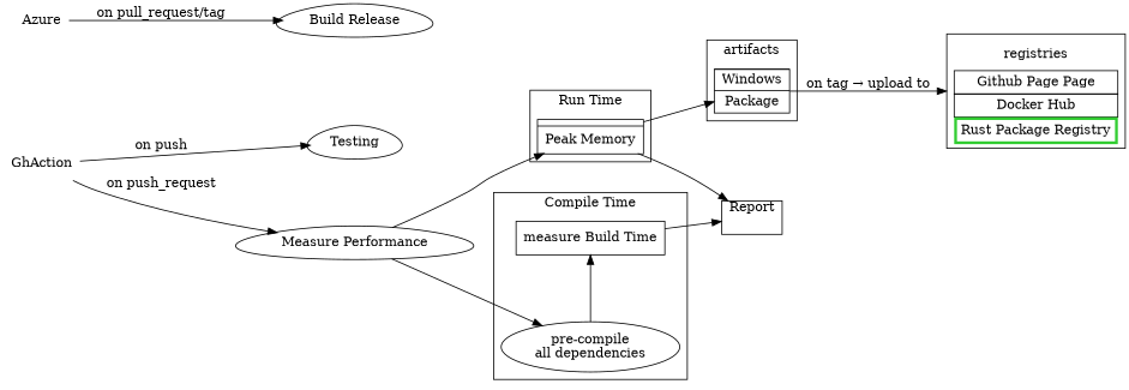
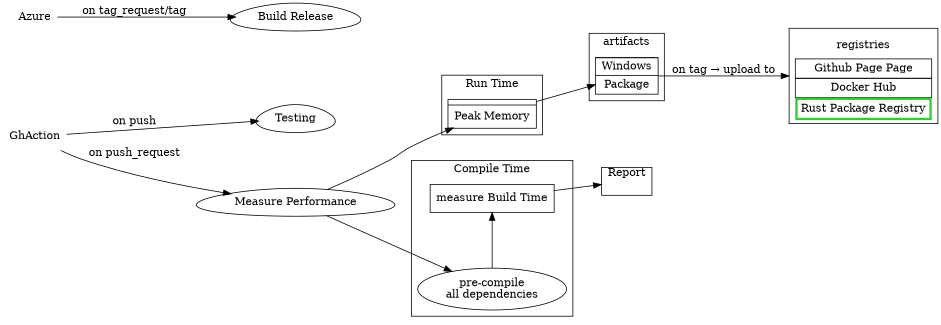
  digraph {
    compound=true
    nodesep=1
    rankdir=LR
    node [shape=record]
    n1 [label="\n      <cpu>Load CPU | <mem>Peak Memory\n    "]
    n2 [label="pre-compile\nall dependencies" shape=oval]
    n3 [label="measure Build Time" shape=box]
    n4 [label="\n      <mac>Mac\n      |<windows>Windows\n      |<linux>Package\n    "]
    Report [labelloc=t shape=box]
    n6 [label=<     <table cellborder="1" cellpadding="4" cellspacing="0" border="0">       <tr><td border="0" valign="top" cellpadding="10">registries</td></tr>       <tr><td>Github Page Page</td></tr>       <tr><td>Docker Hub</td></tr>             <tr><td border="3" color="limegreen">Rust Package Registry</td></tr>           </table>   >]
    GhAction [shape=none]
    Testing [shape=egg]
    "Measure Performance" [shape=egg]
    Azure [shape=none]
    "Build Release" [shape=egg]
    subgraph cluster_1 {
      label="Run Time"
      n1
    }
    subgraph cluster_2 {
      label="Compile Time"
      n2
      n3
    }
    subgraph cluster_3 {
      label=artifacts
      n4
    }
    n1 -> n4
-   n1 -> Report
    n2 -> n3 [minlen=0]
    n3 -> Report
    n4 -> n6 [label="on tag → upload to"]
    GhAction -> Testing [label="on push"]
    GhAction -> "Measure Performance" [label="on push_request"]
    "Measure Performance" -> n1
    "Measure Performance" -> n2
-   Azure -> "Build Release" [label="on pull_request/tag"]
+   Azure -> "Build Release" [label="on tag_request/tag"]
  }
